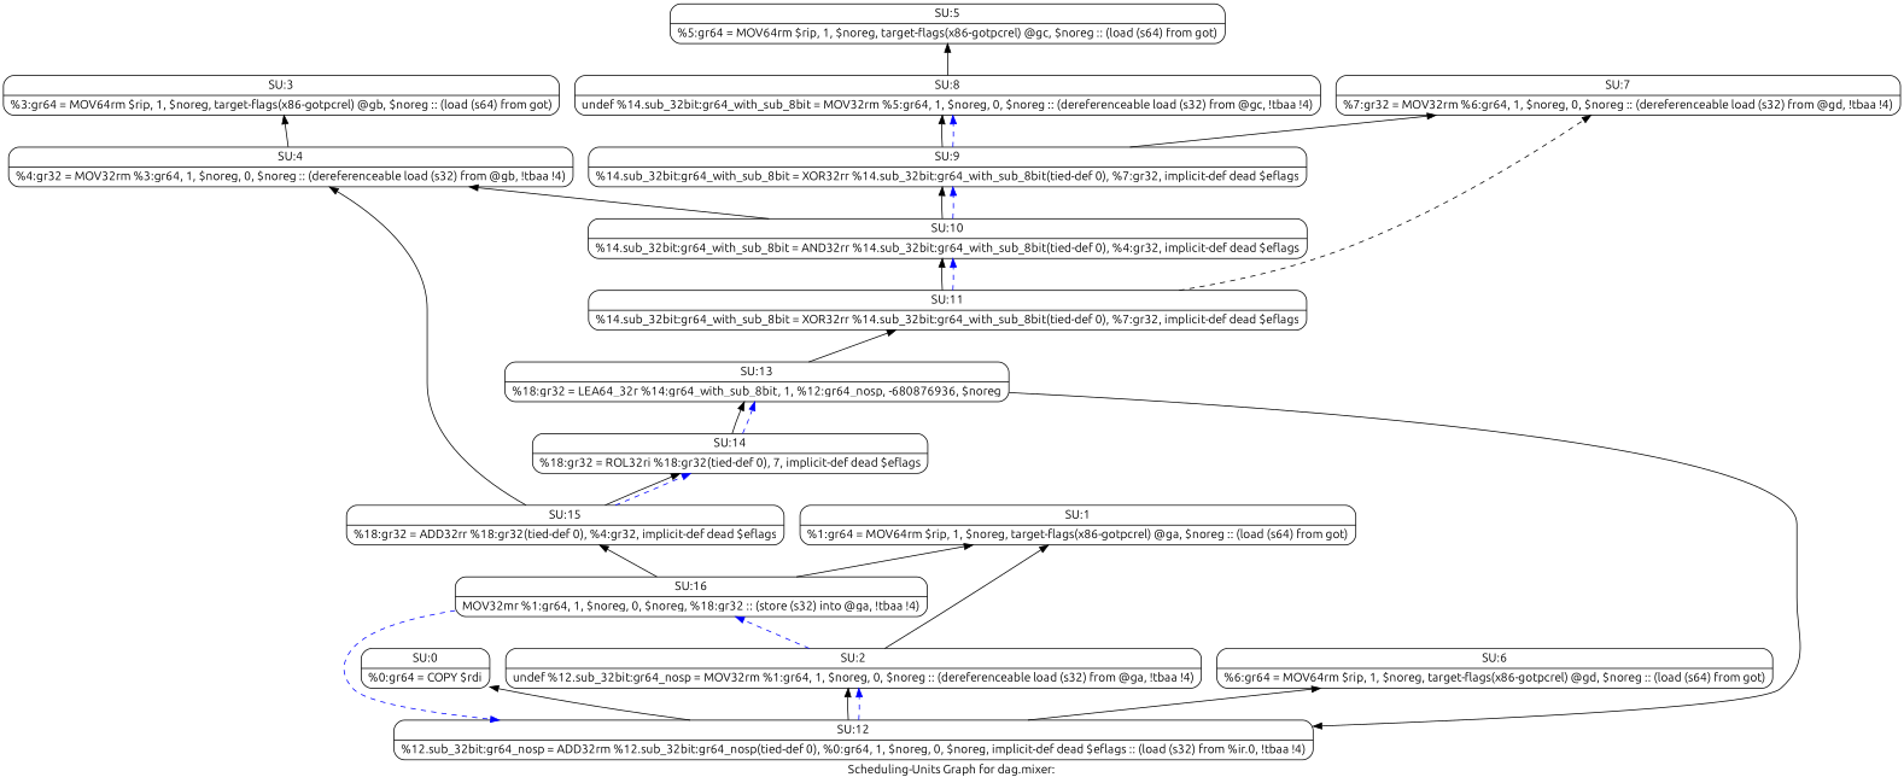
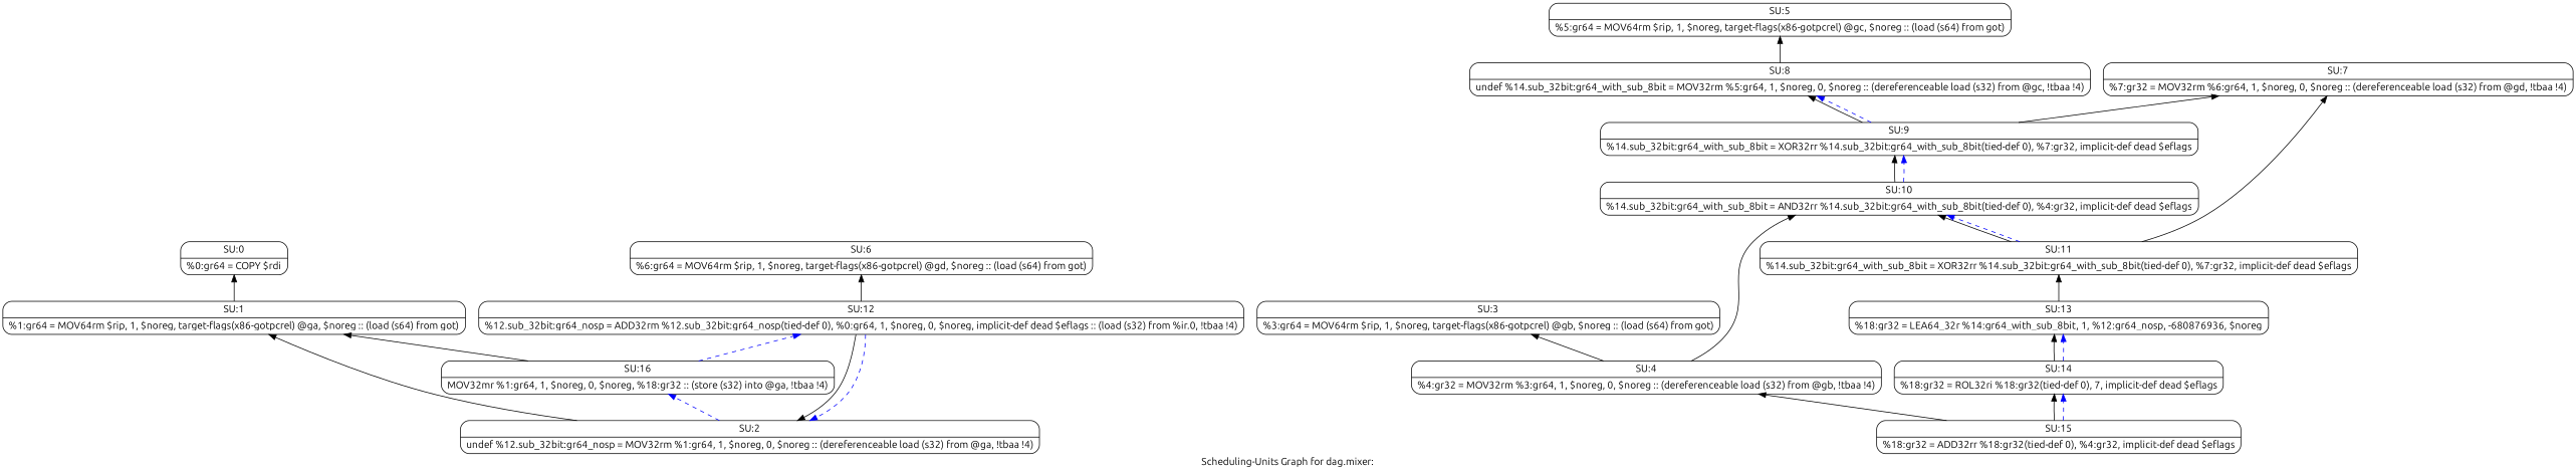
  digraph {
    fontname=Ubuntu
    label="Scheduling-Units Graph for dag.mixer:"
    rankdir=BT
    node [fontname=Ubuntu shape=Mrecord]
    edge [fontname=Ubuntu]
    n1 [label="{SU:0|%0:gr64 = COPY $rdi\n}"]
    n2 [label="{SU:1|%1:gr64 = MOV64rm $rip, 1, $noreg, target-flags(x86-gotpcrel) @ga, $noreg :: (load (s64) from got)\n}"]
    n3 [label="{SU:2|undef %12.sub_32bit:gr64_nosp = MOV32rm %1:gr64, 1, $noreg, 0, $noreg :: (dereferenceable load (s32) from @ga, !tbaa !4)\n}"]
    n4 [label="{SU:16|MOV32mr %1:gr64, 1, $noreg, 0, $noreg, %18:gr32 :: (store (s32) into @ga, !tbaa !4)\n}"]
    n5 [label="{SU:3|%3:gr64 = MOV64rm $rip, 1, $noreg, target-flags(x86-gotpcrel) @gb, $noreg :: (load (s64) from got)\n}"]
    n6 [label="{SU:4|%4:gr32 = MOV32rm %3:gr64, 1, $noreg, 0, $noreg :: (dereferenceable load (s32) from @gb, !tbaa !4)\n}"]
    n7 [label="{SU:5|%5:gr64 = MOV64rm $rip, 1, $noreg, target-flags(x86-gotpcrel) @gc, $noreg :: (load (s64) from got)\n}"]
    n8 [label="{SU:6|%6:gr64 = MOV64rm $rip, 1, $noreg, target-flags(x86-gotpcrel) @gd, $noreg :: (load (s64) from got)\n}"]
    n9 [label="{SU:7|%7:gr32 = MOV32rm %6:gr64, 1, $noreg, 0, $noreg :: (dereferenceable load (s32) from @gd, !tbaa !4)\n}"]
    n10 [label="{SU:8|undef %14.sub_32bit:gr64_with_sub_8bit = MOV32rm %5:gr64, 1, $noreg, 0, $noreg :: (dereferenceable load (s32) from @gc, !tbaa !4)\n}"]
    n11 [label="{SU:9|%14.sub_32bit:gr64_with_sub_8bit = XOR32rr %14.sub_32bit:gr64_with_sub_8bit(tied-def 0), %7:gr32, implicit-def dead $eflags\n}"]
    n12 [label="{SU:10|%14.sub_32bit:gr64_with_sub_8bit = AND32rr %14.sub_32bit:gr64_with_sub_8bit(tied-def 0), %4:gr32, implicit-def dead $eflags\n}"]
    n13 [label="{SU:11|%14.sub_32bit:gr64_with_sub_8bit = XOR32rr %14.sub_32bit:gr64_with_sub_8bit(tied-def 0), %7:gr32, implicit-def dead $eflags\n}"]
    n14 [label="{SU:12|%12.sub_32bit:gr64_nosp = ADD32rm %12.sub_32bit:gr64_nosp(tied-def 0), %0:gr64, 1, $noreg, 0, $noreg, implicit-def dead $eflags :: (load (s32) from %ir.0, !tbaa !4)\n}"]
    n15 [label="{SU:13|%18:gr32 = LEA64_32r %14:gr64_with_sub_8bit, 1, %12:gr64_nosp, -680876936, $noreg\n}"]
    n16 [label="{SU:14|%18:gr32 = ROL32ri %18:gr32(tied-def 0), 7, implicit-def dead $eflags\n}"]
    n17 [label="{SU:15|%18:gr32 = ADD32rr %18:gr32(tied-def 0), %4:gr32, implicit-def dead $eflags\n}"]
    n3 -> n2
    n3 -> n4 [color=blue style=dashed]
    n4 -> n2
    n4 -> n14 [color=blue style=dashed]
-   n4 -> n17
    n6 -> n5
    n10 -> n7
    n11 -> n9
    n11 -> n10
    n11 -> n10 [color=blue style=dashed]
-   n12 -> n6
+   n6 -> n12
    n12 -> n11
    n12 -> n11 [color=blue style=dashed]
-   n13 -> n9 [style=dashed]
+   n13 -> n9
    n13 -> n12
    n13 -> n12 [color=blue style=dashed]
-   n14 -> n1
+   n2 -> n1
    n14 -> n3
    n14 -> n3 [color=blue style=dashed]
    n14 -> n8
    n15 -> n13
-   n15 -> n14
    n16 -> n15
    n16 -> n15 [color=blue style=dashed]
    n17 -> n6
    n17 -> n16
    n17 -> n16 [color=blue style=dashed]
  }
